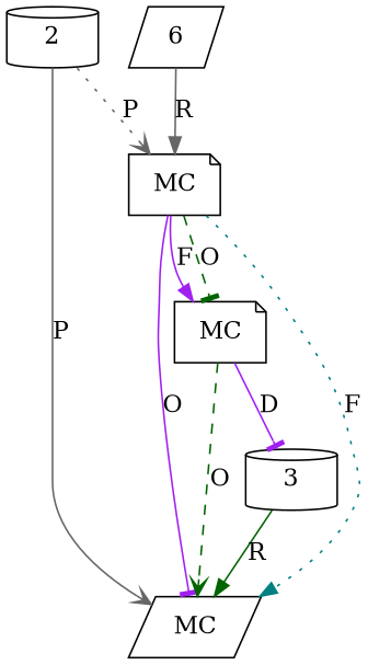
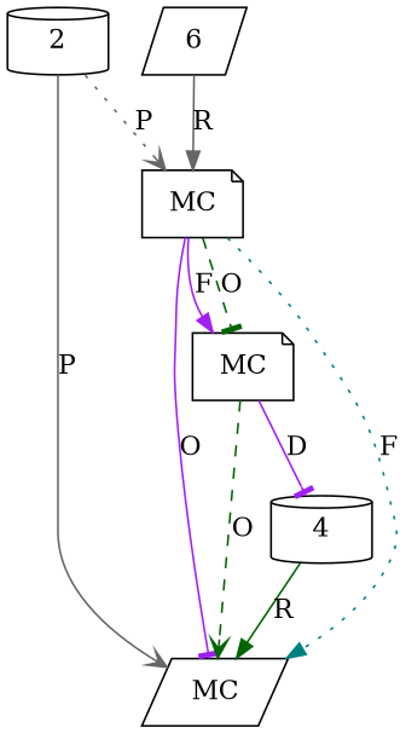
  digraph {
    node [t=ConverterManager shape=note]
    edge [color=purple style=solid arrowhead=normal]
    n1 [l=486 label=MC s="addInstantConverter()"]
    n2 [l=491 label=MC s="removeInstantConverter()" shape=parallelogram]
    n3 [l=491 label=MC s="getInstance()"]
    2 [n="MockZeroNullIntegerConverter.INSTANCE" t=InstantConverter v=null shape=cylinder]
-   4 [n=dummy_ shape=cylinder label=3]
+   4 [n=dummy_ shape=cylinder]
    6 [n=dummy_ shape=parallelogram]
    n1 -> n2 [label=F color=teal style=dotted]
    n1 -> n2 [label=O arrowhead=tee]
    n1 -> n3 [label=F]
    n1 -> n3 [label=O color=darkgreen style=dashed arrowhead=tee]
    n3 -> n2 [label=O color=darkgreen style=dashed arrowhead=vee]
    n3 -> 4 [label=D arrowhead=tee]
    2 -> n1 [label=P color=gray40 style=dotted arrowhead=vee]
    2 -> n2 [label=P color=gray40 arrowhead=vee]
    4 -> n2 [label=R color=darkgreen]
    6 -> n1 [label=R color=gray40]
  }
